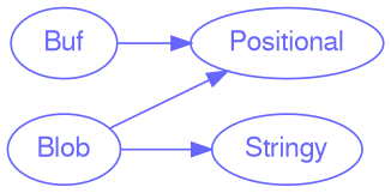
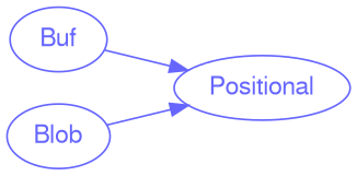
  digraph {
    bgcolor="#FFFFFF"
    rankdir=LR
    splines=polyline
    node [color="#6666FF" fontcolor="#6666FF" fontname=FreeSans]
    edge [color="#6666FF"]
    Buf
    Positional
    Blob
-   Stringy
    Buf -> Positional
    Blob -> Positional
-   Blob -> Stringy
  }
